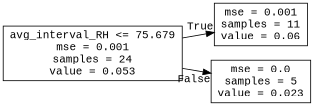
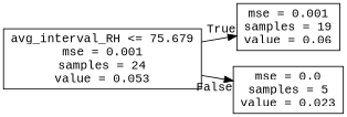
  digraph {
    rankdir=LR
    fontname="Liberation Mono"
    node [shape=box fontname="Liberation Mono"]
    edge [labeldistance=2.5 fontname="Liberation Mono"]
    n1 [label="avg_interval_RH <= 75.679\nmse = 0.001\nsamples = 24\nvalue = 0.053"]
-   n2 [label="mse = 0.001\nsamples = 11\nvalue = 0.06"]
+   n2 [label="mse = 0.001\nsamples = 19\nvalue = 0.06"]
    n3 [label="mse = 0.0\nsamples = 5\nvalue = 0.023"]
    n1 -> n2 [headlabel=True labelangle=45]
    n1 -> n3 [headlabel=False labelangle=-45]
  }
